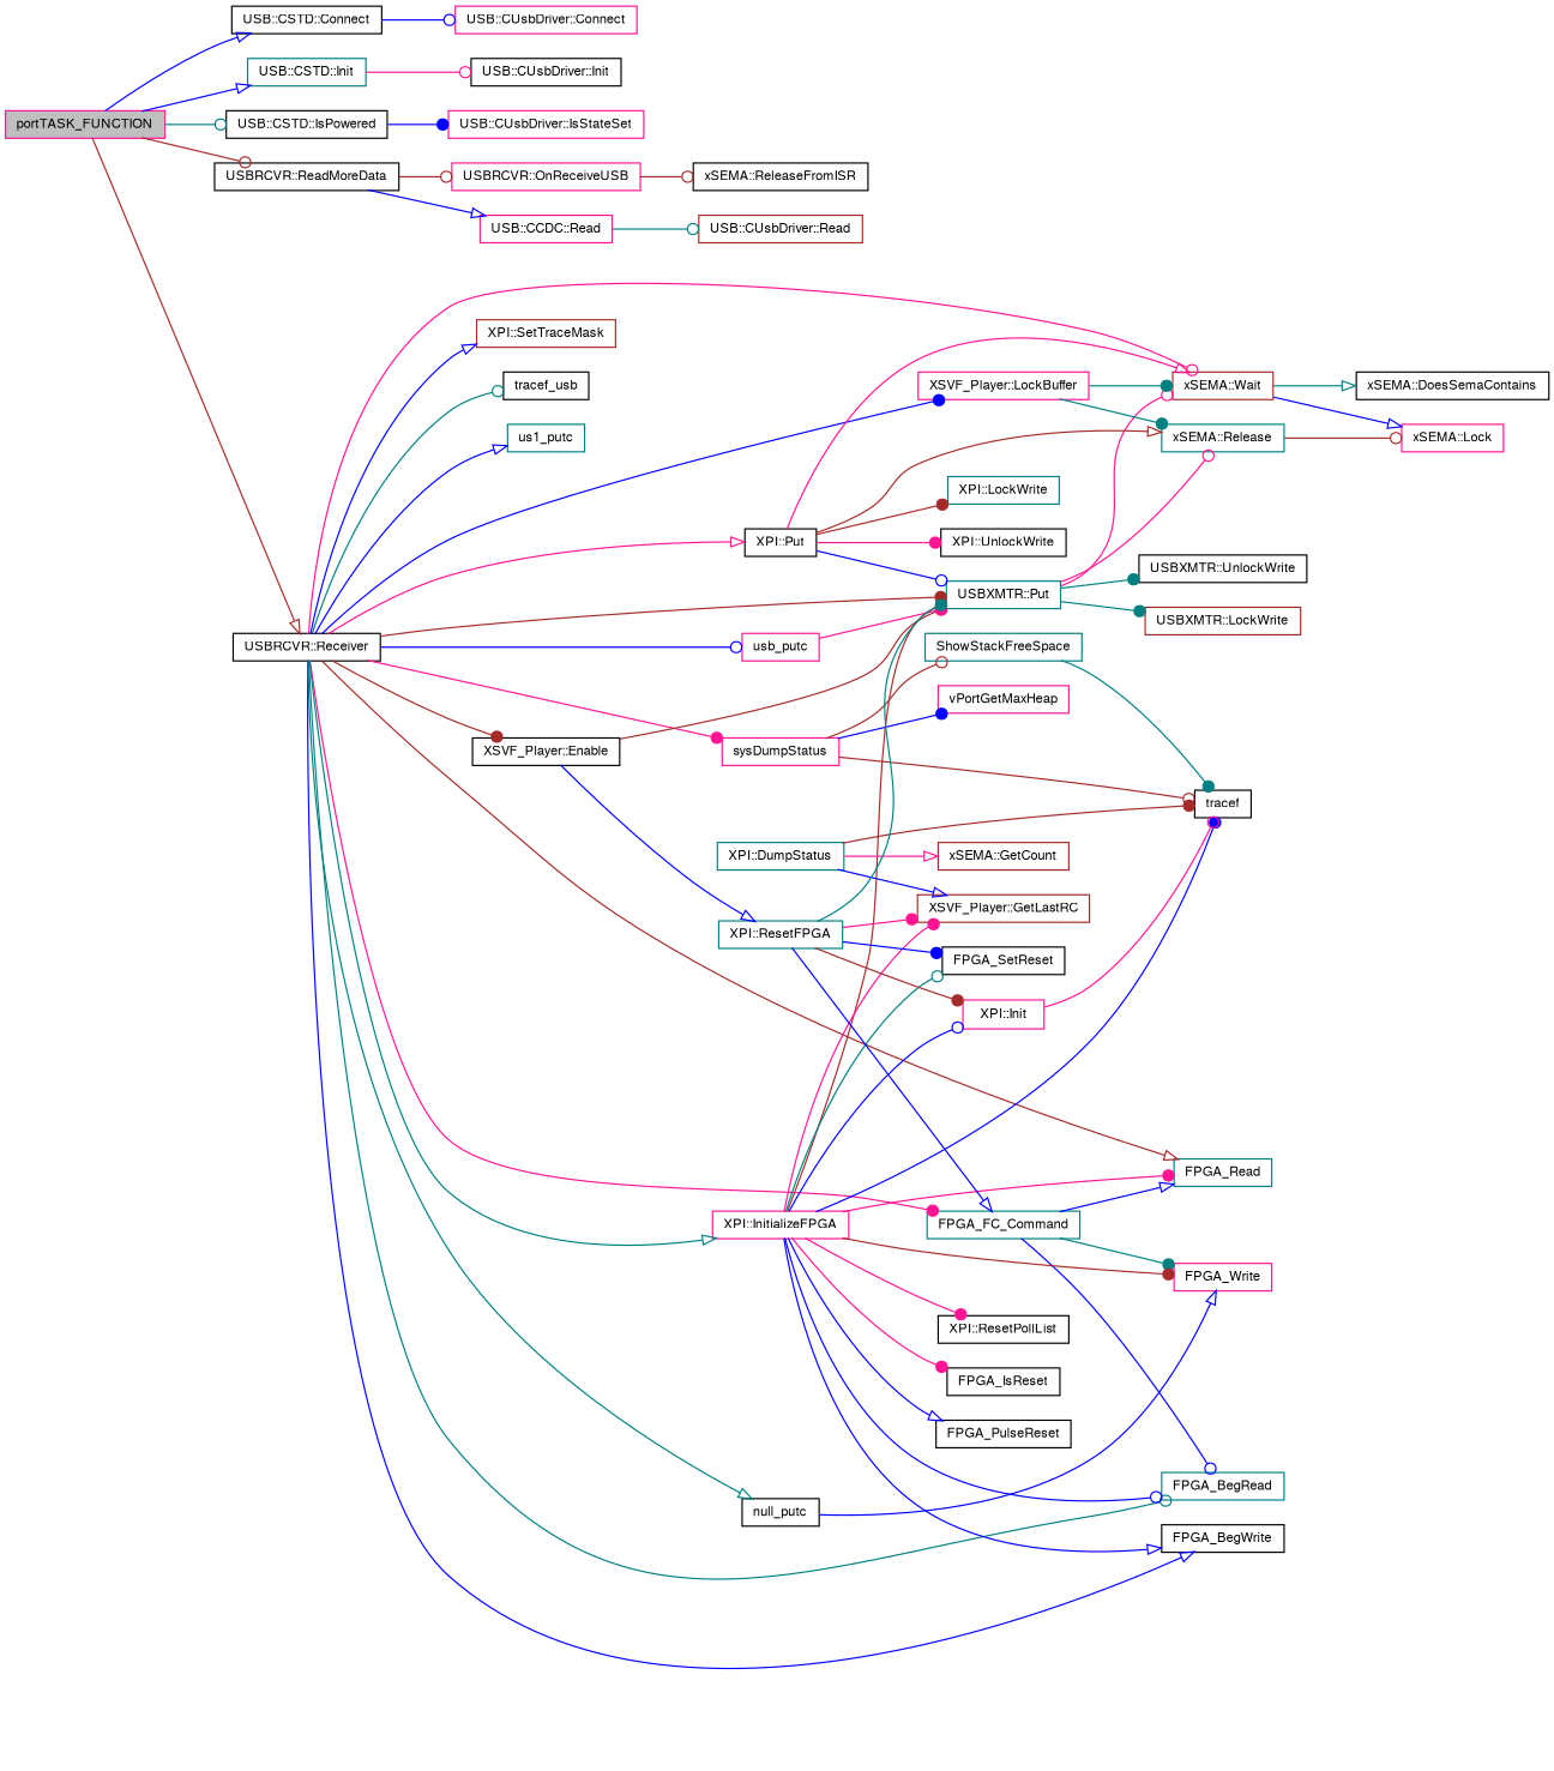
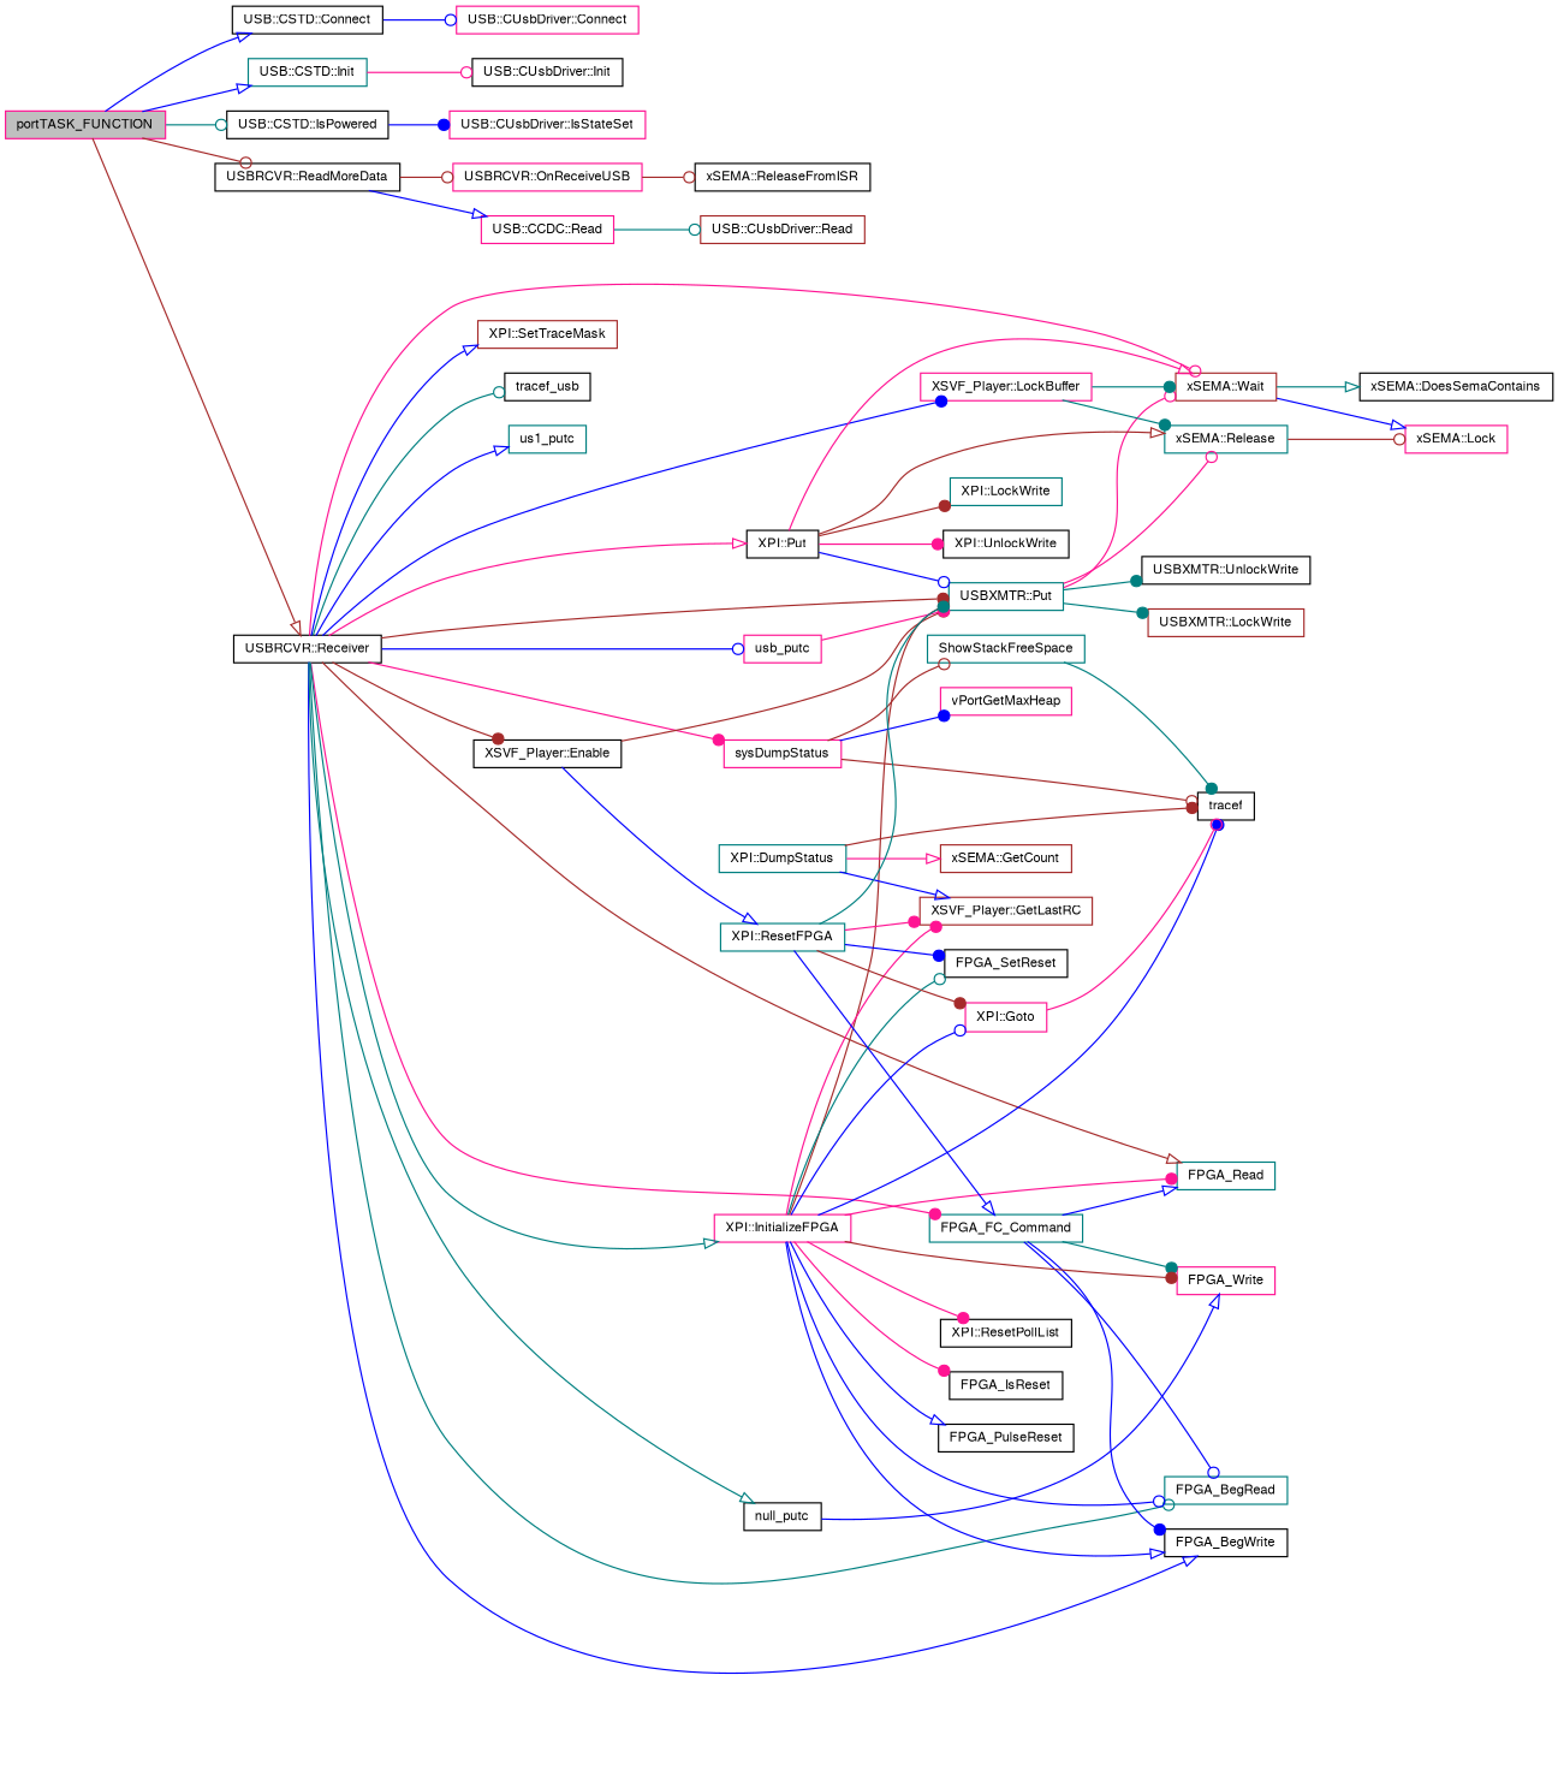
  digraph {
    rankdir=LR
    node [color=black fontname=FreeSans fontsize=10 shape=record]
    edge [arrowhead=dot color=blue fontname=FreeSans fontsize=10 labelfontname=FreeSans labelfontsize=10 style=solid]
    n1 [color=deeppink fillcolor=grey75 fontcolor=black height=0.2 label=portTASK_FUNCTION style=filled width=0.4]
    n2 [height=0.2 label="USB::CSTD::Connect" width=0.4]
    n3 [color=teal height=0.2 label="USB::CSTD::Init" width=0.4]
    n4 [height=0.2 label="USB::CSTD::IsPowered" width=0.4]
    n5 [height=0.2 label="USBRCVR::ReadMoreData" width=0.4]
    n6 [height=0.2 label="USBRCVR::Receiver" width=0.4]
    n7 [color=deeppink height=0.2 label="USB::CUsbDriver::Connect" width=0.4]
    n8 [height=0.2 label="USB::CUsbDriver::Init" width=0.4]
    n9 [color=deeppink height=0.2 label="USB::CUsbDriver::IsStateSet" width=0.4]
    n10 [color=deeppink height=0.2 label="USBRCVR::OnReceiveUSB" width=0.4]
    n11 [color=deeppink height=0.2 label="USB::CCDC::Read" width=0.4]
    n12 [height=0.2 label="XSVF_Player::Enable" width=0.4]
    n13 [color=teal height=0.2 label="USBXMTR::Put" width=0.4]
    n14 [color=brown height=0.2 label="xSEMA::Wait" width=0.4]
    n15 [color=teal height=0.2 label=FPGA_FC_Command width=0.4]
    n16 [color=teal height=0.2 label=FPGA_BegRead width=0.4]
    n17 [height=0.2 label=FPGA_BegWrite width=0.4]
    n18 [color=teal height=0.2 label=FPGA_Read width=0.4]
    n19 [color=deeppink height=0.2 label="XPI::InitializeFPGA" width=0.4]
    n20 [color=deeppink height=0.2 label="XSVF_Player::LockBuffer" width=0.4]
    n21 [height=0.2 label=null_putc width=0.4]
    n22 [height=0.2 label="XPI::Put" width=0.4]
    n23 [color=brown height=0.2 label="XPI::SetTraceMask" width=0.4]
    n24 [color=deeppink height=0.2 label=sysDumpStatus width=0.4]
    n25 [height=0.2 label=tracef_usb width=0.4]
    n26 [color=teal height=0.2 label=us1_putc width=0.4]
    n27 [color=deeppink height=0.2 label=usb_putc width=0.4]
    n28 [height=0.2 label="xSEMA::ReleaseFromISR" width=0.4]
    n29 [color=brown height=0.2 label="USB::CUsbDriver::Read" width=0.4]
    n30 [color=teal height=0.2 label="XPI::DumpStatus" width=0.4]
    n31 [color=brown height=0.2 label="xSEMA::GetCount" width=0.4]
    n32 [color=brown height=0.2 label="XSVF_Player::GetLastRC" width=0.4]
    n33 [height=0.2 label=tracef width=0.4]
    n34 [color=teal height=0.2 label="XPI::ResetFPGA" width=0.4]
    n35 [color=brown height=0.2 label="USBXMTR::LockWrite" width=0.4]
    n36 [color=teal height=0.2 label="xSEMA::Release" width=0.4]
    n37 [height=0.2 label="USBXMTR::UnlockWrite" width=0.4]
    n38 [color=deeppink height=0.2 label="xSEMA::Lock" width=0.4]
    n39 [height=0.2 label="xSEMA::DoesSemaContains" width=0.4]
    n40 [color=deeppink height=0.2 label=FPGA_Write width=0.4]
    n41 [height=0.2 label=FPGA_SetReset width=0.4]
-   n42 [color=deeppink height=0.2 label="XPI::Init" width=0.4]
+   n42 [color=deeppink height=0.2 label="XPI::Goto" width=0.4]
    n43 [height=0.2 label=FPGA_IsReset width=0.4]
    n44 [height=0.2 label=FPGA_PulseReset width=0.4]
    n45 [height=0.2 label="XPI::ResetPollList" width=0.4]
    n46 [color=teal height=0.2 label="XPI::LockWrite" width=0.4]
    n47 [height=0.2 label="XPI::UnlockWrite" width=0.4]
    n48 [color=teal height=0.2 label=ShowStackFreeSpace width=0.4]
    n49 [color=deeppink height=0.2 label=vPortGetMaxHeap width=0.4]
    n1 -> n2 [arrowhead=onormal]
    n1 -> n3 [arrowhead=onormal]
    n1 -> n4 [arrowhead=odot color=teal]
    n1 -> n5 [arrowhead=odot color=brown]
    n1 -> n6 [arrowhead=onormal color=brown]
    n2 -> n7 [arrowhead=odot]
    n3 -> n8 [arrowhead=odot color=deeppink]
    n4 -> n9
    n5 -> n10 [arrowhead=odot color=brown]
    n5 -> n11 [arrowhead=onormal]
    n6 -> n12 [color=brown]
    n6 -> n13 [color=brown]
    n6 -> n14 [arrowhead=odot color=deeppink]
    n6 -> n15 [color=deeppink]
    n6 -> n16 [arrowhead=odot color=teal]
    n6 -> n17 [arrowhead=onormal]
    n6 -> n18 [arrowhead=onormal color=brown]
    n6 -> n19 [arrowhead=onormal color=teal]
    n6 -> n20
    n6 -> n21 [arrowhead=onormal color=teal]
    n6 -> n22 [arrowhead=onormal color=deeppink]
    n6 -> n23 [arrowhead=onormal]
    n6 -> n24 [color=deeppink]
    n6 -> n25 [arrowhead=odot color=teal]
    n6 -> n26 [arrowhead=onormal]
    n6 -> n27 [arrowhead=odot]
    n10 -> n28 [arrowhead=odot color=brown]
    n11 -> n29 [arrowhead=odot color=teal]
    n12 -> n13 [arrowhead=odot color=brown]
    n12 -> n34 [arrowhead=onormal]
    n13 -> n14 [arrowhead=odot color=deeppink]
    n13 -> n35 [color=teal]
    n13 -> n36 [arrowhead=odot color=deeppink]
    n13 -> n37 [color=teal]
    n14 -> n38 [arrowhead=onormal]
    n14 -> n39 [arrowhead=onormal color=teal]
    n15 -> n16 [arrowhead=odot]
+   n15 -> n17
    n15 -> n18 [arrowhead=onormal]
    n15 -> n40 [color=teal]
    n19 -> n13 [color=brown]
    n19 -> n16 [arrowhead=odot]
    n19 -> n17 [arrowhead=onormal]
    n19 -> n18 [color=deeppink]
    n19 -> n32 [color=deeppink]
    n19 -> n33
    n19 -> n40 [color=brown]
    n19 -> n41 [arrowhead=odot color=teal]
    n19 -> n42 [arrowhead=odot]
    n19 -> n43 [color=deeppink]
    n19 -> n44 [arrowhead=onormal]
    n19 -> n45 [color=deeppink]
    n20 -> n14 [color=teal]
    n20 -> n36 [color=teal]
    n21 -> n40 [arrowhead=onormal]
    n22 -> n13 [arrowhead=odot]
    n22 -> n14 [arrowhead=onormal color=deeppink]
    n22 -> n36 [arrowhead=onormal color=brown]
    n22 -> n46 [color=brown]
    n22 -> n47 [color=deeppink]
    n24 -> n33 [arrowhead=odot color=brown]
    n24 -> n48 [arrowhead=odot color=brown]
    n24 -> n49
    n27 -> n13 [color=deeppink]
    n30 -> n31 [arrowhead=onormal color=deeppink]
    n30 -> n32 [arrowhead=onormal]
    n30 -> n33 [color=brown]
    n34 -> n13 [color=teal]
    n34 -> n15 [arrowhead=onormal]
    n34 -> n32 [color=deeppink]
    n34 -> n41
    n34 -> n42 [color=brown]
    n36 -> n38 [arrowhead=odot color=brown]
    n42 -> n33 [arrowhead=odot color=deeppink]
    n48 -> n33 [color=teal]
  }
